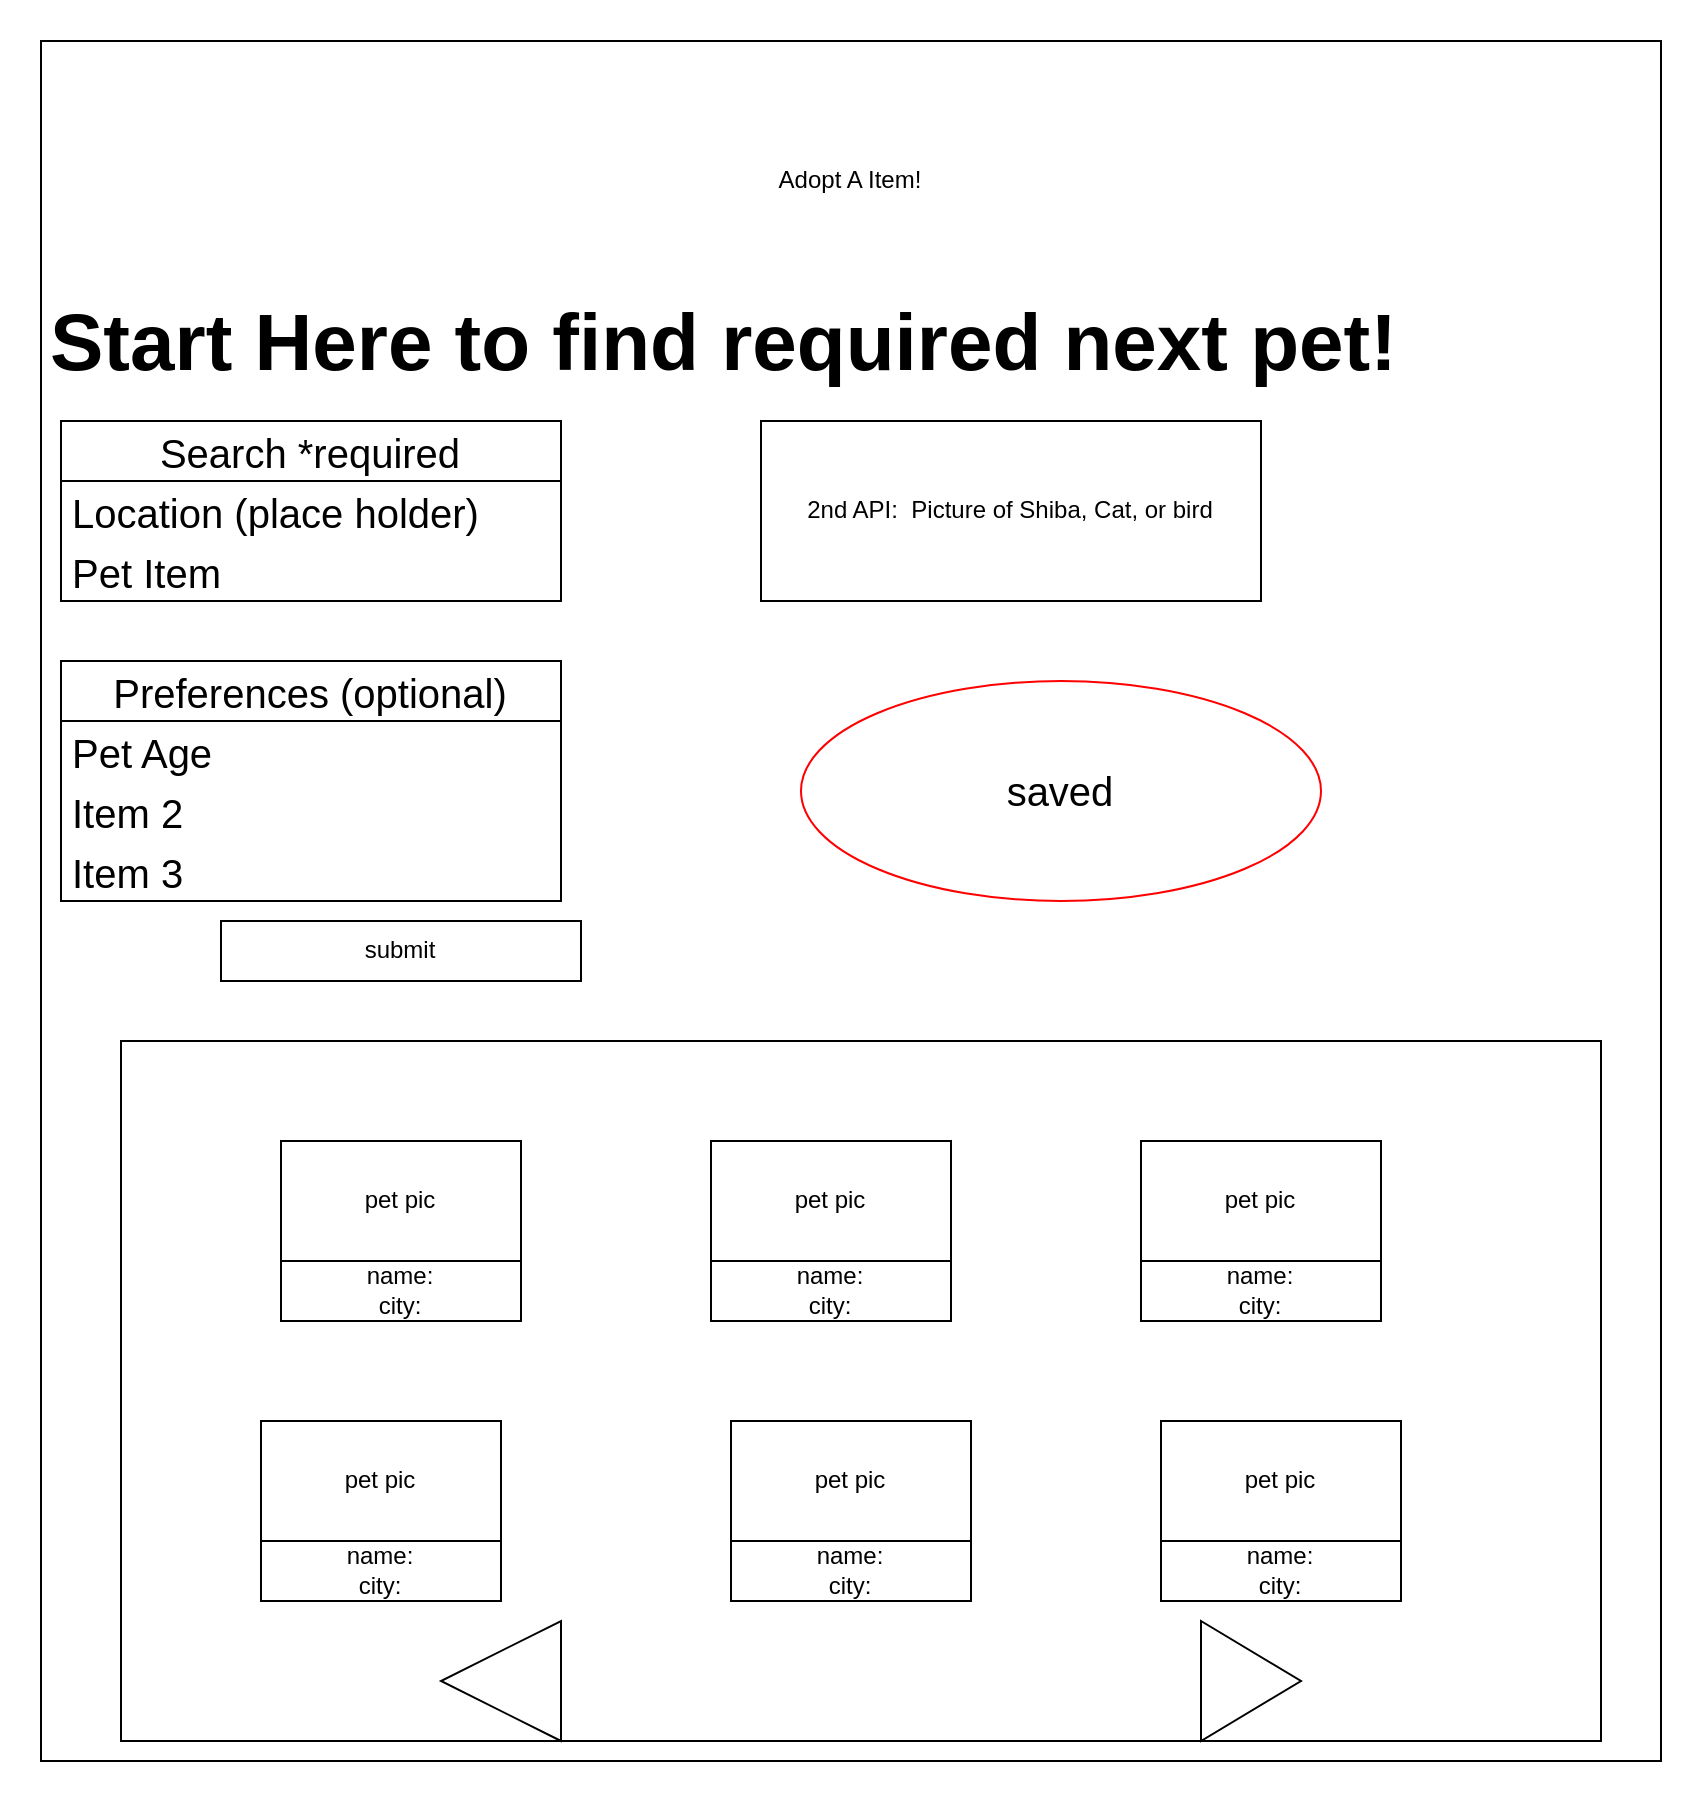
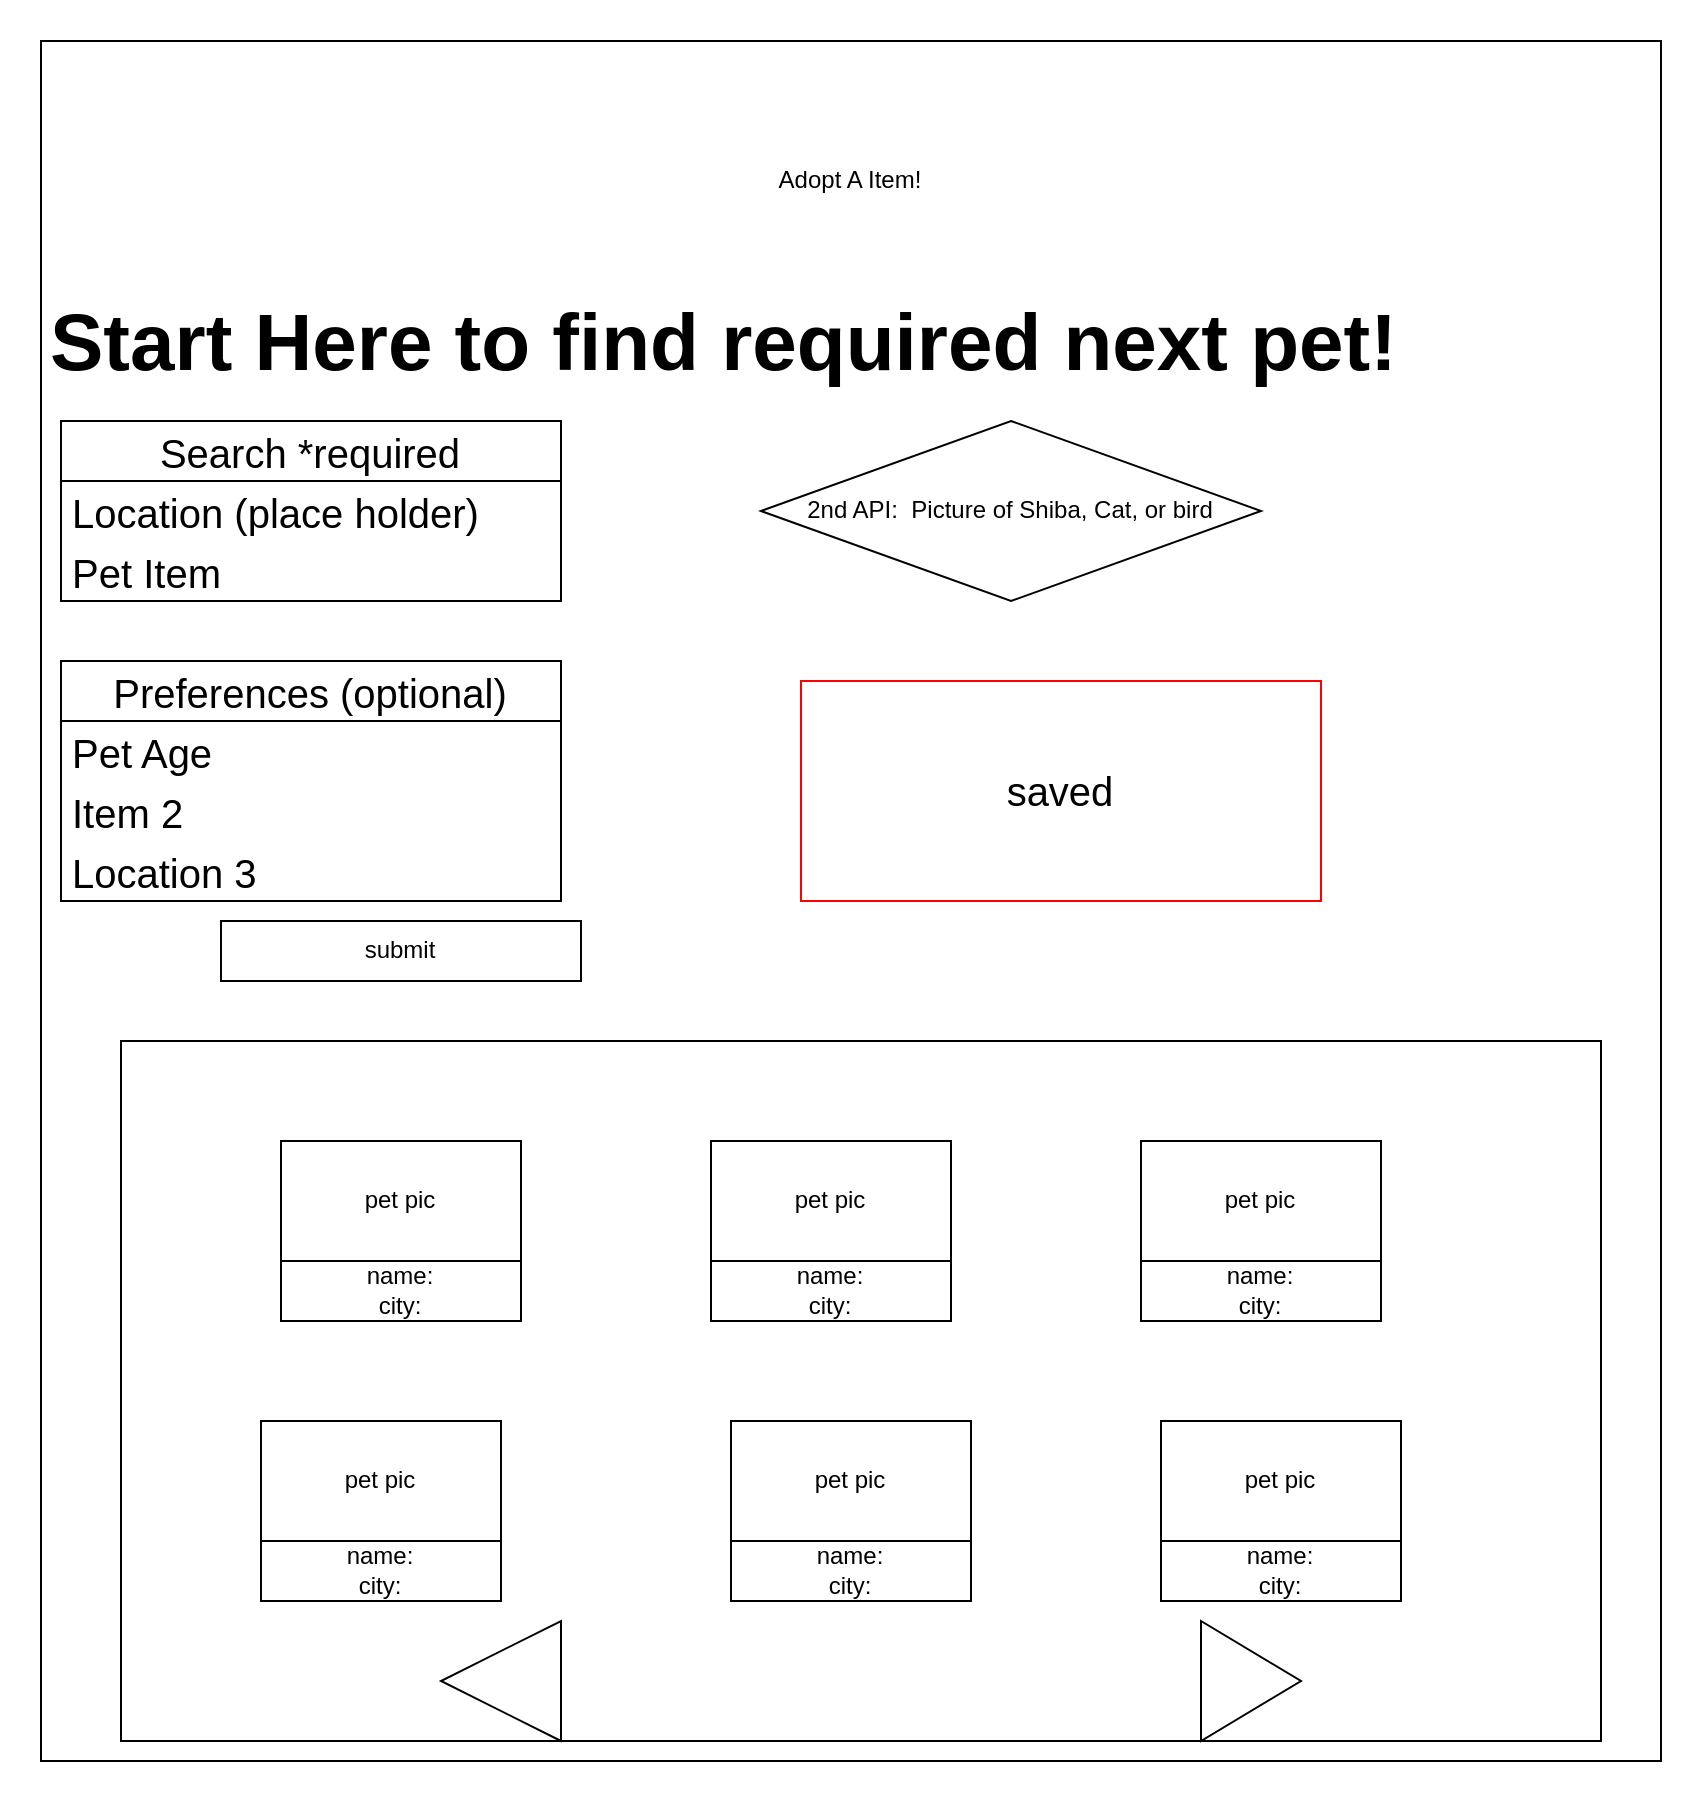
  <mxCell id="0" />
  <mxCell id="1" parent="0" />
  <mxCell id="2" value="" style="rounded=0;whiteSpace=wrap;html=1;" parent="1" vertex="1"><mxGeometry x="20" y="20" width="810" height="860" as="geometry" /></mxCell>
  <mxCell id="3" value="Adopt A Item!" style="text;html=1;strokeColor=none;fillColor=none;align=center;verticalAlign=middle;whiteSpace=wrap;rounded=0;" parent="1" vertex="1"><mxGeometry x="50" y="40" width="750" height="100" as="geometry" /></mxCell>
  <mxCell id="4" value="&lt;h1&gt;Start Here to find required next pet!&lt;/h1&gt;" style="text;html=1;strokeColor=none;fillColor=none;spacing=5;spacingTop=-20;whiteSpace=wrap;overflow=hidden;rounded=0;fontSize=20;" parent="1" vertex="1"><mxGeometry x="20" y="130" width="790" height="70" as="geometry" /></mxCell>
  <mxCell id="5" value="Search *required" style="swimlane;fontStyle=0;childLayout=stackLayout;horizontal=1;startSize=30;horizontalStack=0;resizeParent=1;resizeParentMax=0;resizeLast=0;collapsible=1;marginBottom=0;fontSize=20;" parent="1" vertex="1"><mxGeometry x="30" y="210" width="250" height="90" as="geometry" /></mxCell>
  <mxCell id="6" value="Location (place holder)" style="text;strokeColor=none;fillColor=none;align=left;verticalAlign=middle;spacingLeft=4;spacingRight=4;overflow=hidden;points=[[0,0.5],[1,0.5]];portConstraint=eastwest;rotatable=0;fontSize=20;" parent="5" vertex="1"><mxGeometry y="30" width="250" height="30" as="geometry" /></mxCell>
  <mxCell id="7" value="Pet Item" style="text;strokeColor=none;fillColor=none;align=left;verticalAlign=middle;spacingLeft=4;spacingRight=4;overflow=hidden;points=[[0,0.5],[1,0.5]];portConstraint=eastwest;rotatable=0;fontSize=20;" parent="5" vertex="1"><mxGeometry y="60" width="250" height="30" as="geometry" /></mxCell>
  <mxCell id="8" value="Preferences (optional)" style="swimlane;fontStyle=0;childLayout=stackLayout;horizontal=1;startSize=30;horizontalStack=0;resizeParent=1;resizeParentMax=0;resizeLast=0;collapsible=1;marginBottom=0;fontSize=20;" parent="1" vertex="1"><mxGeometry x="30" y="330" width="250" height="120" as="geometry" /></mxCell>
  <mxCell id="9" value="Pet Age   " style="text;strokeColor=none;fillColor=none;align=left;verticalAlign=middle;spacingLeft=4;spacingRight=4;overflow=hidden;points=[[0,0.5],[1,0.5]];portConstraint=eastwest;rotatable=0;fontSize=20;" parent="8" vertex="1"><mxGeometry y="30" width="250" height="30" as="geometry" /></mxCell>
  <mxCell id="10" value="Item 2" style="text;strokeColor=none;fillColor=none;align=left;verticalAlign=middle;spacingLeft=4;spacingRight=4;overflow=hidden;points=[[0,0.5],[1,0.5]];portConstraint=eastwest;rotatable=0;fontSize=20;" parent="8" vertex="1"><mxGeometry y="60" width="250" height="30" as="geometry" /></mxCell>
- <mxCell id="11" value="Item 3" style="text;strokeColor=none;fillColor=none;align=left;verticalAlign=middle;spacingLeft=4;spacingRight=4;overflow=hidden;points=[[0,0.5],[1,0.5]];portConstraint=eastwest;rotatable=0;fontSize=20;" parent="8" vertex="1"><mxGeometry y="90" width="250" height="30" as="geometry" /></mxCell>
+ <mxCell id="11" value="Location 3" style="text;strokeColor=none;fillColor=none;align=left;verticalAlign=middle;spacingLeft=4;spacingRight=4;overflow=hidden;points=[[0,0.5],[1,0.5]];portConstraint=eastwest;rotatable=0;fontSize=20;" parent="8" vertex="1"><mxGeometry y="90" width="250" height="30" as="geometry" /></mxCell>
  <mxCell id="12" value="submit" style="rounded=0;whiteSpace=wrap;html=1;" vertex="1" parent="1"><mxGeometry x="110" y="460" width="180" height="30" as="geometry" /></mxCell>
  <mxCell id="13" value="" style="rounded=0;whiteSpace=wrap;html=1;" vertex="1" parent="1"><mxGeometry x="60" y="520" width="740" height="350" as="geometry" /></mxCell>
  <mxCell id="14" value="pet pic" style="rounded=0;whiteSpace=wrap;html=1;" vertex="1" parent="1"><mxGeometry x="140" y="570" width="120" height="60" as="geometry" /></mxCell>
  <mxCell id="15" value="pet pic" style="rounded=0;whiteSpace=wrap;html=1;" vertex="1" parent="1"><mxGeometry x="355" y="570" width="120" height="60" as="geometry" /></mxCell>
  <mxCell id="16" value="&lt;span&gt;pet pic&lt;/span&gt;" style="rounded=0;whiteSpace=wrap;html=1;" vertex="1" parent="1"><mxGeometry x="580" y="710" width="120" height="60" as="geometry" /></mxCell>
  <mxCell id="17" value="&lt;span&gt;pet pic&lt;/span&gt;" style="rounded=0;whiteSpace=wrap;html=1;" vertex="1" parent="1"><mxGeometry x="365" y="710" width="120" height="60" as="geometry" /></mxCell>
  <mxCell id="18" value="&lt;span&gt;pet pic&lt;/span&gt;" style="rounded=0;whiteSpace=wrap;html=1;" vertex="1" parent="1"><mxGeometry x="130" y="710" width="120" height="60" as="geometry" /></mxCell>
  <mxCell id="19" value="&lt;span&gt;pet pic&lt;/span&gt;" style="rounded=0;whiteSpace=wrap;html=1;" vertex="1" parent="1"><mxGeometry x="570" y="570" width="120" height="60" as="geometry" /></mxCell>
  <mxCell id="20" value="" style="triangle;whiteSpace=wrap;html=1;" vertex="1" parent="1"><mxGeometry x="600" y="810" width="50" height="60" as="geometry" /></mxCell>
  <mxCell id="21" value="" style="triangle;whiteSpace=wrap;html=1;direction=west;" vertex="1" parent="1"><mxGeometry x="220" y="810" width="60" height="60" as="geometry" /></mxCell>
  <mxCell id="22" value="name:&lt;br&gt;city:" style="rounded=0;whiteSpace=wrap;html=1;" vertex="1" parent="1"><mxGeometry x="140" y="630" width="120" height="30" as="geometry" /></mxCell>
  <mxCell id="23" value="name:&lt;br&gt;city:" style="rounded=0;whiteSpace=wrap;html=1;" vertex="1" parent="1"><mxGeometry x="580" y="770" width="120" height="30" as="geometry" /></mxCell>
  <mxCell id="24" value="name:&lt;br&gt;city:" style="rounded=0;whiteSpace=wrap;html=1;" vertex="1" parent="1"><mxGeometry x="365" y="770" width="120" height="30" as="geometry" /></mxCell>
  <mxCell id="25" value="name:&lt;br&gt;city:" style="rounded=0;whiteSpace=wrap;html=1;" vertex="1" parent="1"><mxGeometry x="130" y="770" width="120" height="30" as="geometry" /></mxCell>
  <mxCell id="26" value="name:&lt;br&gt;city:" style="rounded=0;whiteSpace=wrap;html=1;" vertex="1" parent="1"><mxGeometry x="570" y="630" width="120" height="30" as="geometry" /></mxCell>
  <mxCell id="27" value="name:&lt;br&gt;city:" style="rounded=0;whiteSpace=wrap;html=1;" vertex="1" parent="1"><mxGeometry x="355" y="630" width="120" height="30" as="geometry" /></mxCell>
- <mxCell id="28" value="2nd API:&amp;nbsp; Picture of Shiba, Cat, or bird" style="rounded=0;whiteSpace=wrap;html=1;" vertex="1" parent="1"><mxGeometry x="380" y="210" width="250" height="90" as="geometry" /></mxCell>
- <mxCell id="29" value="&lt;font style=&quot;font-size: 20px&quot;&gt;saved&lt;br&gt;&lt;/font&gt;" style="ellipse;whiteSpace=wrap;html=1;fontSize=5;strokeColor=#FF0000;" vertex="1" parent="1"><mxGeometry x="400" y="340" width="260" height="110" as="geometry" /></mxCell>
+ <mxCell id="28" value="2nd API:&amp;nbsp; Picture of Shiba, Cat, or bird" style="rhombus;whiteSpace=wrap;html=1;" vertex="1" parent="1"><mxGeometry x="380" y="210" width="250" height="90" as="geometry" /></mxCell>
+ <mxCell id="29" value="&lt;font style=&quot;font-size: 20px&quot;&gt;saved&lt;br&gt;&lt;/font&gt;" style="rounded=0;whiteSpace=wrap;html=1;fontSize=5;strokeColor=#FF0000;" vertex="1" parent="1"><mxGeometry x="400" y="340" width="260" height="110" as="geometry" /></mxCell>
